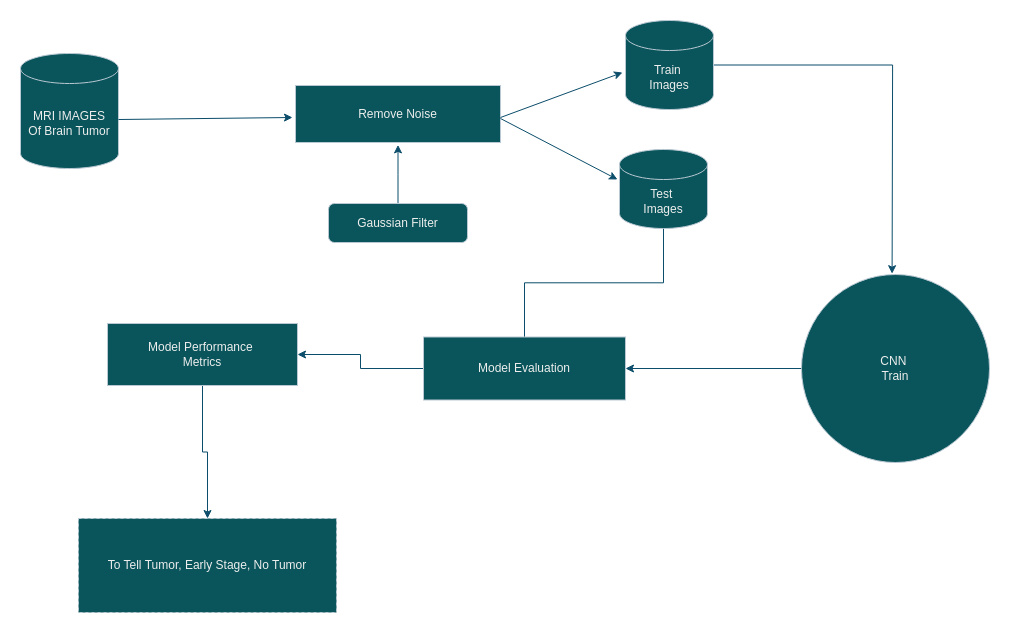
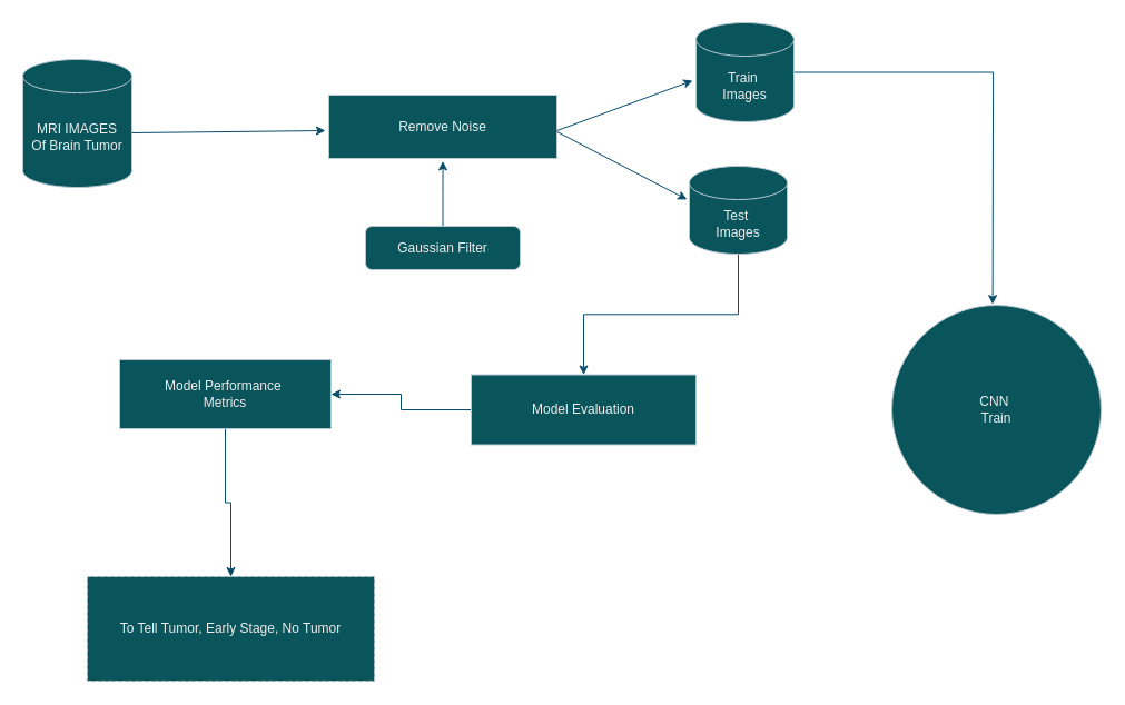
  <mxCell id="0" />
  <mxCell id="1" parent="0" />
  <mxCell id="2" value="MRI IMAGES&lt;br&gt;Of Brain Tumor" style="shape=cylinder3;whiteSpace=wrap;html=1;boundedLbl=1;backgroundOutline=1;size=15;labelBackgroundColor=none;fillColor=#09555B;strokeColor=#BAC8D3;fontColor=#EEEEEE;" vertex="1" parent="1"><mxGeometry x="20" y="53" width="98" height="115" as="geometry" /></mxCell>
  <mxCell id="3" value="" style="endArrow=classic;html=1;rounded=0;labelBackgroundColor=none;fontColor=default;strokeColor=#0B4D6A;" edge="1" parent="1"><mxGeometry width="50" height="50" relative="1" as="geometry"><mxPoint x="118" y="119" as="sourcePoint" /><mxPoint x="292" y="117" as="targetPoint" /></mxGeometry></mxCell>
  <mxCell id="4" style="edgeStyle=orthogonalEdgeStyle;rounded=0;orthogonalLoop=1;jettySize=auto;html=1;labelBackgroundColor=none;fontColor=default;strokeColor=#0B4D6A;" edge="1" parent="1" source="5"><mxGeometry relative="1" as="geometry"><mxPoint x="397.5" y="144.4" as="targetPoint" /></mxGeometry></mxCell>
  <mxCell id="5" value="Gaussian Filter" style="rounded=1;whiteSpace=wrap;html=1;labelBackgroundColor=none;fillColor=#09555B;strokeColor=#BAC8D3;fontColor=#EEEEEE;" vertex="1" parent="1"><mxGeometry x="328" y="203" width="139" height="39" as="geometry" /></mxCell>
  <mxCell id="6" value="Remove Noise" style="rounded=0;whiteSpace=wrap;html=1;labelBackgroundColor=none;fillColor=#09555B;strokeColor=#BAC8D3;fontColor=#EEEEEE;" vertex="1" parent="1"><mxGeometry x="295" y="85" width="205" height="57" as="geometry" /></mxCell>
  <mxCell id="7" value="" style="endArrow=classic;html=1;rounded=0;labelBackgroundColor=none;fontColor=default;strokeColor=#0B4D6A;" edge="1" parent="1"><mxGeometry width="50" height="50" relative="1" as="geometry"><mxPoint x="500" y="117" as="sourcePoint" /><mxPoint x="622" y="72" as="targetPoint" /></mxGeometry></mxCell>
  <mxCell id="8" value="" style="endArrow=classic;html=1;rounded=0;labelBackgroundColor=none;fontColor=default;strokeColor=#0B4D6A;" edge="1" parent="1"><mxGeometry width="50" height="50" relative="1" as="geometry"><mxPoint x="500" y="118" as="sourcePoint" /><mxPoint x="617" y="179" as="targetPoint" /></mxGeometry></mxCell>
  <mxCell id="9" style="edgeStyle=orthogonalEdgeStyle;rounded=0;orthogonalLoop=1;jettySize=auto;html=1;labelBackgroundColor=none;fontColor=default;strokeColor=#0B4D6A;" edge="1" parent="1" source="10"><mxGeometry relative="1" as="geometry"><mxPoint x="891.6" y="273.2" as="targetPoint" /></mxGeometry></mxCell>
  <mxCell id="10" value="Train&amp;nbsp;&lt;br&gt;Images" style="shape=cylinder3;whiteSpace=wrap;html=1;boundedLbl=1;backgroundOutline=1;size=15;labelBackgroundColor=none;fillColor=#09555B;strokeColor=#BAC8D3;fontColor=#EEEEEE;" vertex="1" parent="1"><mxGeometry x="625" y="20" width="88" height="89" as="geometry" /></mxCell>
- <mxCell id="11" style="edgeStyle=orthogonalEdgeStyle;rounded=0;orthogonalLoop=1;jettySize=auto;html=1;entryX=0.5;entryY=0;entryDx=0;entryDy=0;labelBackgroundColor=none;fontColor=default;strokeColor=#0B4D6A;endArrow=none;" edge="1" parent="1" source="12" target="16"><mxGeometry relative="1" as="geometry" /></mxCell>
+ <mxCell id="11" style="edgeStyle=orthogonalEdgeStyle;rounded=0;orthogonalLoop=1;jettySize=auto;html=1;entryX=0.5;entryY=0;entryDx=0;entryDy=0;labelBackgroundColor=none;fontColor=default;strokeColor=#0B4D6A;" edge="1" parent="1" source="12" target="16"><mxGeometry relative="1" as="geometry" /></mxCell>
  <mxCell id="12" value="Test&amp;nbsp;&lt;br&gt;Images" style="shape=cylinder3;whiteSpace=wrap;html=1;boundedLbl=1;backgroundOutline=1;size=15;labelBackgroundColor=none;fillColor=#09555B;strokeColor=#BAC8D3;fontColor=#EEEEEE;" vertex="1" parent="1"><mxGeometry x="619" y="149" width="88" height="79" as="geometry" /></mxCell>
- <mxCell id="13" style="edgeStyle=orthogonalEdgeStyle;rounded=0;orthogonalLoop=1;jettySize=auto;html=1;labelBackgroundColor=none;fontColor=default;strokeColor=#0B4D6A;" edge="1" parent="1" source="14" target="16"><mxGeometry relative="1" as="geometry"><mxPoint x="895" y="552.4" as="targetPoint" /></mxGeometry></mxCell>
  <mxCell id="14" value="CNN&amp;nbsp;&lt;br&gt;Train" style="ellipse;whiteSpace=wrap;html=1;aspect=fixed;labelBackgroundColor=none;fillColor=#09555B;strokeColor=#BAC8D3;fontColor=#EEEEEE;" vertex="1" parent="1"><mxGeometry x="801" y="274" width="188" height="188" as="geometry" /></mxCell>
  <mxCell id="15" value="" style="edgeStyle=orthogonalEdgeStyle;rounded=0;orthogonalLoop=1;jettySize=auto;html=1;labelBackgroundColor=none;fontColor=default;strokeColor=#0B4D6A;" edge="1" parent="1" source="16" target="18"><mxGeometry relative="1" as="geometry" /></mxCell>
  <mxCell id="16" value="Model Evaluation" style="rounded=0;whiteSpace=wrap;html=1;labelBackgroundColor=none;fillColor=#09555B;strokeColor=#BAC8D3;fontColor=#EEEEEE;" vertex="1" parent="1"><mxGeometry x="423" y="336.5" width="202" height="63" as="geometry" /></mxCell>
  <mxCell id="17" value="" style="edgeStyle=orthogonalEdgeStyle;rounded=0;orthogonalLoop=1;jettySize=auto;html=1;labelBackgroundColor=none;fontColor=default;strokeColor=#0B4D6A;" edge="1" parent="1" source="18" target="19"><mxGeometry relative="1" as="geometry" /></mxCell>
  <mxCell id="18" value="Model Performance&amp;nbsp;&lt;br&gt;Metrics" style="whiteSpace=wrap;html=1;rounded=0;labelBackgroundColor=none;fillColor=#09555B;strokeColor=#BAC8D3;fontColor=#EEEEEE;" vertex="1" parent="1"><mxGeometry x="107" y="323" width="190" height="62" as="geometry" /></mxCell>
  <mxCell id="19" value="To Tell Tumor, Early Stage, No Tumor" style="whiteSpace=wrap;html=1;rounded=0;labelBackgroundColor=none;fillColor=#09555B;strokeColor=#BAC8D3;fontColor=#EEEEEE;dashed=1;" vertex="1" parent="1"><mxGeometry x="78" y="518" width="258" height="94" as="geometry" /></mxCell>
